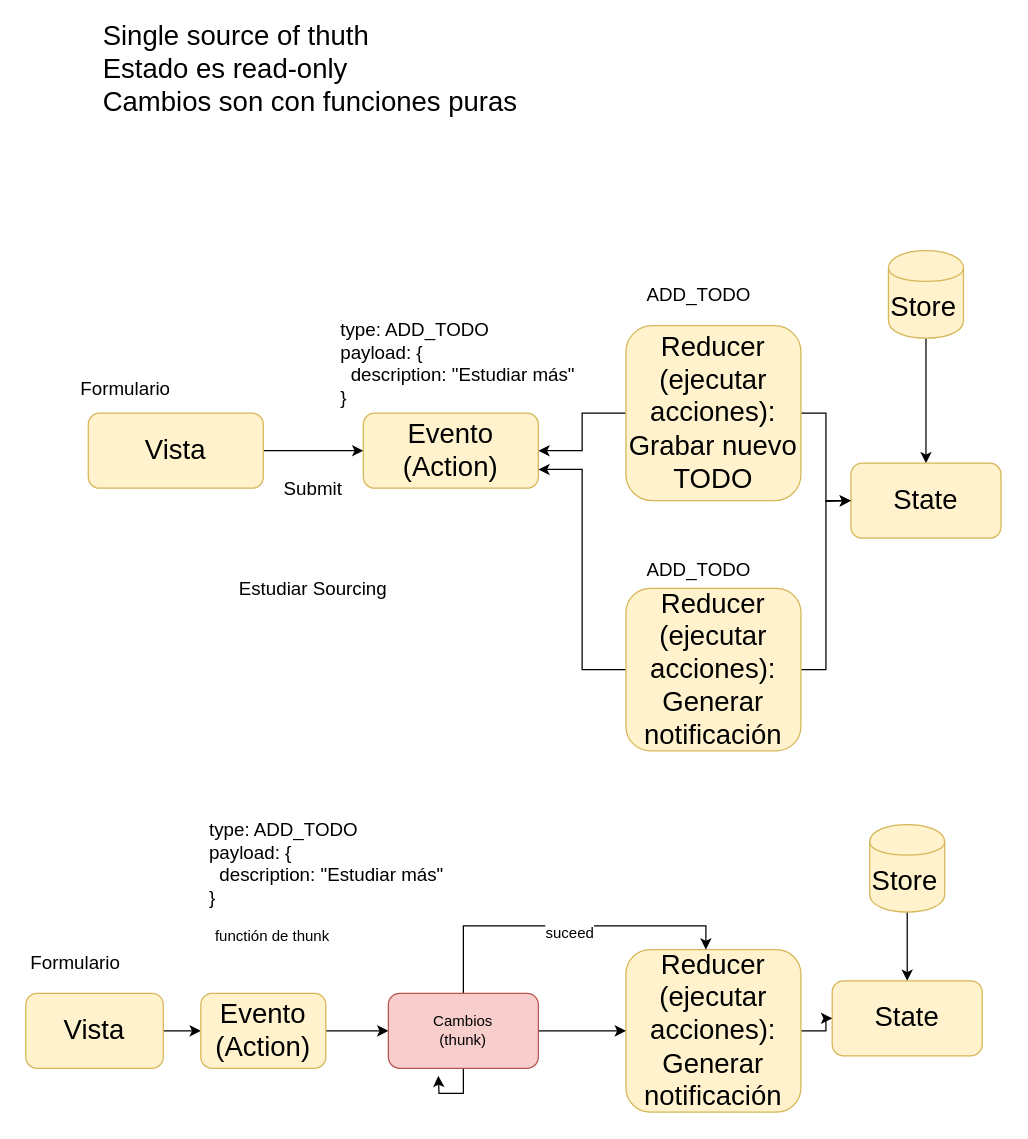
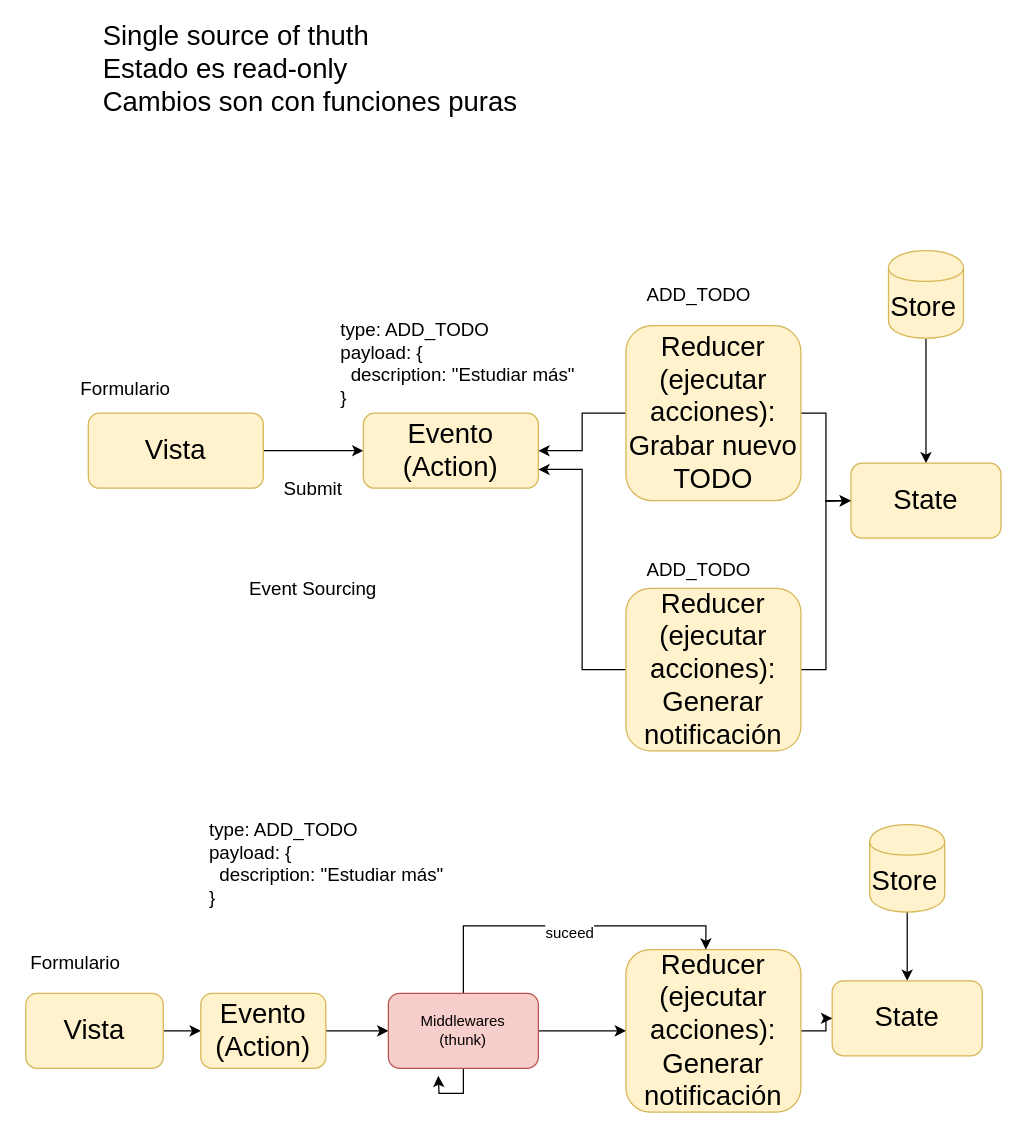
  <mxCell id="0" />
  <mxCell id="1" parent="0" />
  <mxCell id="2" value="Single source of thuth&lt;br&gt;Estado es read-only&lt;br&gt;Cambios son con funciones puras" style="text;html=1;strokeColor=none;fillColor=none;align=left;verticalAlign=middle;whiteSpace=wrap;rounded=0;fontSize=22;" parent="1" vertex="1"><mxGeometry x="80" y="20" width="480" height="70" as="geometry" /></mxCell>
  <mxCell id="3" value="" style="edgeStyle=orthogonalEdgeStyle;rounded=0;orthogonalLoop=1;jettySize=auto;html=1;fontSize=22;entryX=0.5;entryY=0;entryDx=0;entryDy=0;" parent="1" source="4" target="5" edge="1"><mxGeometry relative="1" as="geometry"><mxPoint x="720" y="170" as="targetPoint" /></mxGeometry></mxCell>
  <mxCell id="4" value="Store" style="shape=cylinder;whiteSpace=wrap;html=1;boundedLbl=1;backgroundOutline=1;fontSize=22;align=left;fillColor=#fff2cc;strokeColor=#d6b656;" parent="1" vertex="1"><mxGeometry x="710" y="200" width="60" height="70" as="geometry" /></mxCell>
  <mxCell id="5" value="State" style="rounded=1;whiteSpace=wrap;html=1;fontSize=22;align=center;fillColor=#fff2cc;strokeColor=#d6b656;" parent="1" vertex="1"><mxGeometry x="680" y="370" width="120" height="60" as="geometry" /></mxCell>
  <mxCell id="6" value="" style="edgeStyle=orthogonalEdgeStyle;rounded=0;orthogonalLoop=1;jettySize=auto;html=1;fontSize=22;" parent="1" source="7" target="8" edge="1"><mxGeometry relative="1" as="geometry" /></mxCell>
  <mxCell id="7" value="Vista" style="rounded=1;whiteSpace=wrap;html=1;fontSize=22;align=center;fillColor=#fff2cc;strokeColor=#d6b656;" parent="1" vertex="1"><mxGeometry x="70" y="330" width="140" height="60" as="geometry" /></mxCell>
  <mxCell id="8" value="Evento&lt;br&gt;(Action)" style="rounded=1;whiteSpace=wrap;html=1;fontSize=22;align=center;fillColor=#fff2cc;strokeColor=#d6b656;" parent="1" vertex="1"><mxGeometry x="290" y="330" width="140" height="60" as="geometry" /></mxCell>
  <mxCell id="9" style="edgeStyle=orthogonalEdgeStyle;rounded=0;orthogonalLoop=1;jettySize=auto;html=1;entryX=1;entryY=0.5;entryDx=0;entryDy=0;fontSize=15;" parent="1" source="11" target="8" edge="1"><mxGeometry relative="1" as="geometry" /></mxCell>
  <mxCell id="10" style="edgeStyle=orthogonalEdgeStyle;rounded=0;orthogonalLoop=1;jettySize=auto;html=1;fontSize=15;" parent="1" source="11" edge="1"><mxGeometry relative="1" as="geometry"><mxPoint x="680" y="400" as="targetPoint" /></mxGeometry></mxCell>
  <mxCell id="11" value="Reducer&lt;br&gt;(ejecutar acciones): Grabar nuevo TODO" style="rounded=1;whiteSpace=wrap;html=1;fontSize=22;align=center;fillColor=#fff2cc;strokeColor=#d6b656;" parent="1" vertex="1"><mxGeometry x="500" y="260" width="140" height="140" as="geometry" /></mxCell>
  <mxCell id="12" value="type: ADD_TODO&lt;br&gt;payload: {&lt;br&gt;&amp;nbsp; description: &quot;Estudiar más&quot;&lt;br&gt;}" style="text;html=1;strokeColor=none;fillColor=none;align=left;verticalAlign=middle;whiteSpace=wrap;rounded=0;fontSize=15;" parent="1" vertex="1"><mxGeometry x="270" y="280" width="200" height="20" as="geometry" /></mxCell>
  <mxCell id="13" value="Formulario" style="text;html=1;strokeColor=none;fillColor=none;align=center;verticalAlign=middle;whiteSpace=wrap;rounded=0;fontSize=15;" parent="1" vertex="1"><mxGeometry x="80" y="300" width="40" height="20" as="geometry" /></mxCell>
  <mxCell id="14" value="Submit" style="text;html=1;strokeColor=none;fillColor=none;align=center;verticalAlign=middle;whiteSpace=wrap;rounded=0;fontSize=15;" parent="1" vertex="1"><mxGeometry x="230" y="380" width="40" height="20" as="geometry" /></mxCell>
  <mxCell id="15" value="ADD_TODO" style="text;html=1;fontSize=15;" parent="1" vertex="1"><mxGeometry x="515" y="220" width="110" height="30" as="geometry" /></mxCell>
  <mxCell id="16" style="edgeStyle=orthogonalEdgeStyle;rounded=0;orthogonalLoop=1;jettySize=auto;html=1;entryX=1;entryY=0.75;entryDx=0;entryDy=0;fontSize=15;" parent="1" source="18" target="8" edge="1"><mxGeometry relative="1" as="geometry" /></mxCell>
  <mxCell id="17" style="edgeStyle=orthogonalEdgeStyle;rounded=0;orthogonalLoop=1;jettySize=auto;html=1;entryX=0;entryY=0.5;entryDx=0;entryDy=0;fontSize=15;" parent="1" source="18" target="5" edge="1"><mxGeometry relative="1" as="geometry" /></mxCell>
  <mxCell id="18" value="Reducer&lt;br&gt;(ejecutar acciones): Generar notificación" style="rounded=1;whiteSpace=wrap;html=1;fontSize=22;align=center;fillColor=#fff2cc;strokeColor=#d6b656;" parent="1" vertex="1"><mxGeometry x="500" y="470" width="140" height="130" as="geometry" /></mxCell>
  <mxCell id="19" value="ADD_TODO" style="text;html=1;fontSize=15;" parent="1" vertex="1"><mxGeometry x="515" y="440" width="110" height="30" as="geometry" /></mxCell>
- <mxCell id="20" value="Estudiar Sourcing" style="text;html=1;strokeColor=none;fillColor=none;align=center;verticalAlign=middle;whiteSpace=wrap;rounded=0;fontSize=15;" parent="1" vertex="1"><mxGeometry x="165" y="460" width="170" height="20" as="geometry" /></mxCell>
+ <mxCell id="20" value="Event Sourcing" style="text;html=1;strokeColor=none;fillColor=none;align=center;verticalAlign=middle;whiteSpace=wrap;rounded=0;fontSize=15;" parent="1" vertex="1"><mxGeometry x="165" y="460" width="170" height="20" as="geometry" /></mxCell>
  <mxCell id="21" value="" style="edgeStyle=orthogonalEdgeStyle;rounded=0;orthogonalLoop=1;jettySize=auto;html=1;fontSize=22;entryX=0.5;entryY=0;entryDx=0;entryDy=0;" edge="1" parent="1" source="22" target="23"><mxGeometry relative="1" as="geometry"><mxPoint x="680" y="629" as="targetPoint" /></mxGeometry></mxCell>
  <mxCell id="22" value="Store" style="shape=cylinder;whiteSpace=wrap;html=1;boundedLbl=1;backgroundOutline=1;fontSize=22;align=left;fillColor=#fff2cc;strokeColor=#d6b656;" vertex="1" parent="1"><mxGeometry x="695" y="659" width="60" height="70" as="geometry" /></mxCell>
  <mxCell id="23" value="State" style="rounded=1;whiteSpace=wrap;html=1;fontSize=22;align=center;fillColor=#fff2cc;strokeColor=#d6b656;" vertex="1" parent="1"><mxGeometry x="665" y="784" width="120" height="60" as="geometry" /></mxCell>
  <mxCell id="24" value="" style="edgeStyle=orthogonalEdgeStyle;rounded=0;orthogonalLoop=1;jettySize=auto;html=1;fontSize=22;" edge="1" parent="1" source="25" target="27"><mxGeometry relative="1" as="geometry" /></mxCell>
  <mxCell id="25" value="Vista" style="rounded=1;whiteSpace=wrap;html=1;fontSize=22;align=center;fillColor=#fff2cc;strokeColor=#d6b656;" vertex="1" parent="1"><mxGeometry x="20" y="794" width="110" height="60" as="geometry" /></mxCell>
  <mxCell id="26" style="edgeStyle=orthogonalEdgeStyle;rounded=0;orthogonalLoop=1;jettySize=auto;html=1;entryX=0;entryY=0.5;entryDx=0;entryDy=0;" edge="1" parent="1" source="27" target="36"><mxGeometry relative="1" as="geometry" /></mxCell>
  <mxCell id="27" value="Evento&lt;br&gt;(Action)" style="rounded=1;whiteSpace=wrap;html=1;fontSize=22;align=center;fillColor=#fff2cc;strokeColor=#d6b656;" vertex="1" parent="1"><mxGeometry x="160" y="794" width="100" height="60" as="geometry" /></mxCell>
  <mxCell id="28" value="type: ADD_TODO&lt;br&gt;payload: {&lt;br&gt;&amp;nbsp; description: &quot;Estudiar más&quot;&lt;br&gt;}" style="text;html=1;strokeColor=none;fillColor=none;align=left;verticalAlign=middle;whiteSpace=wrap;rounded=0;fontSize=15;" vertex="1" parent="1"><mxGeometry x="165" y="680" width="200" height="20" as="geometry" /></mxCell>
  <mxCell id="29" value="Formulario" style="text;html=1;strokeColor=none;fillColor=none;align=center;verticalAlign=middle;whiteSpace=wrap;rounded=0;fontSize=15;" vertex="1" parent="1"><mxGeometry x="40" y="759" width="40" height="20" as="geometry" /></mxCell>
  <mxCell id="30" style="edgeStyle=orthogonalEdgeStyle;rounded=0;orthogonalLoop=1;jettySize=auto;html=1;entryX=0;entryY=0.5;entryDx=0;entryDy=0;fontSize=15;" edge="1" parent="1" source="31" target="23"><mxGeometry relative="1" as="geometry" /></mxCell>
  <mxCell id="31" value="Reducer&lt;br&gt;(ejecutar acciones): Generar notificación" style="rounded=1;whiteSpace=wrap;html=1;fontSize=22;align=center;fillColor=#fff2cc;strokeColor=#d6b656;" vertex="1" parent="1"><mxGeometry x="500" y="759" width="140" height="130" as="geometry" /></mxCell>
  <mxCell id="32" style="edgeStyle=orthogonalEdgeStyle;rounded=0;orthogonalLoop=1;jettySize=auto;html=1;entryX=0;entryY=0.5;entryDx=0;entryDy=0;" edge="1" parent="1" source="36" target="31"><mxGeometry relative="1" as="geometry" /></mxCell>
  <mxCell id="33" style="edgeStyle=orthogonalEdgeStyle;rounded=0;orthogonalLoop=1;jettySize=auto;html=1;" edge="1" parent="1" source="36"><mxGeometry relative="1" as="geometry"><mxPoint x="350" y="860" as="targetPoint" /></mxGeometry></mxCell>
  <mxCell id="34" style="edgeStyle=orthogonalEdgeStyle;rounded=0;orthogonalLoop=1;jettySize=auto;html=1;entryX=0.457;entryY=0;entryDx=0;entryDy=0;entryPerimeter=0;" edge="1" parent="1" source="36" target="31"><mxGeometry relative="1" as="geometry"><mxPoint x="490" y="780" as="targetPoint" /><Array as="points"><mxPoint x="370" y="740" /><mxPoint x="564" y="740" /></Array></mxGeometry></mxCell>
  <mxCell id="35" value="suceed" style="text;html=1;align=center;verticalAlign=middle;resizable=0;points=[];labelBackgroundColor=#ffffff;" vertex="1" connectable="0" parent="34"><mxGeometry x="0.034" y="-5" relative="1" as="geometry"><mxPoint as="offset" /></mxGeometry></mxCell>
- <mxCell id="36" value="Cambios&lt;br&gt;(thunk)" style="rounded=1;whiteSpace=wrap;html=1;fillColor=#f8cecc;strokeColor=#b85450;" vertex="1" parent="1"><mxGeometry x="310" y="794" width="120" height="60" as="geometry" /></mxCell>
- <mxCell id="37" value="functión de thunk" style="text;html=1;strokeColor=none;fillColor=none;align=center;verticalAlign=middle;whiteSpace=wrap;rounded=0;" vertex="1" parent="1"><mxGeometry x="145" y="739" width="145" height="20" as="geometry" /></mxCell>
+ <mxCell id="36" value="Middlewares&lt;br&gt;(thunk)" style="rounded=1;whiteSpace=wrap;html=1;fillColor=#f8cecc;strokeColor=#b85450;" vertex="1" parent="1"><mxGeometry x="310" y="794" width="120" height="60" as="geometry" /></mxCell>
